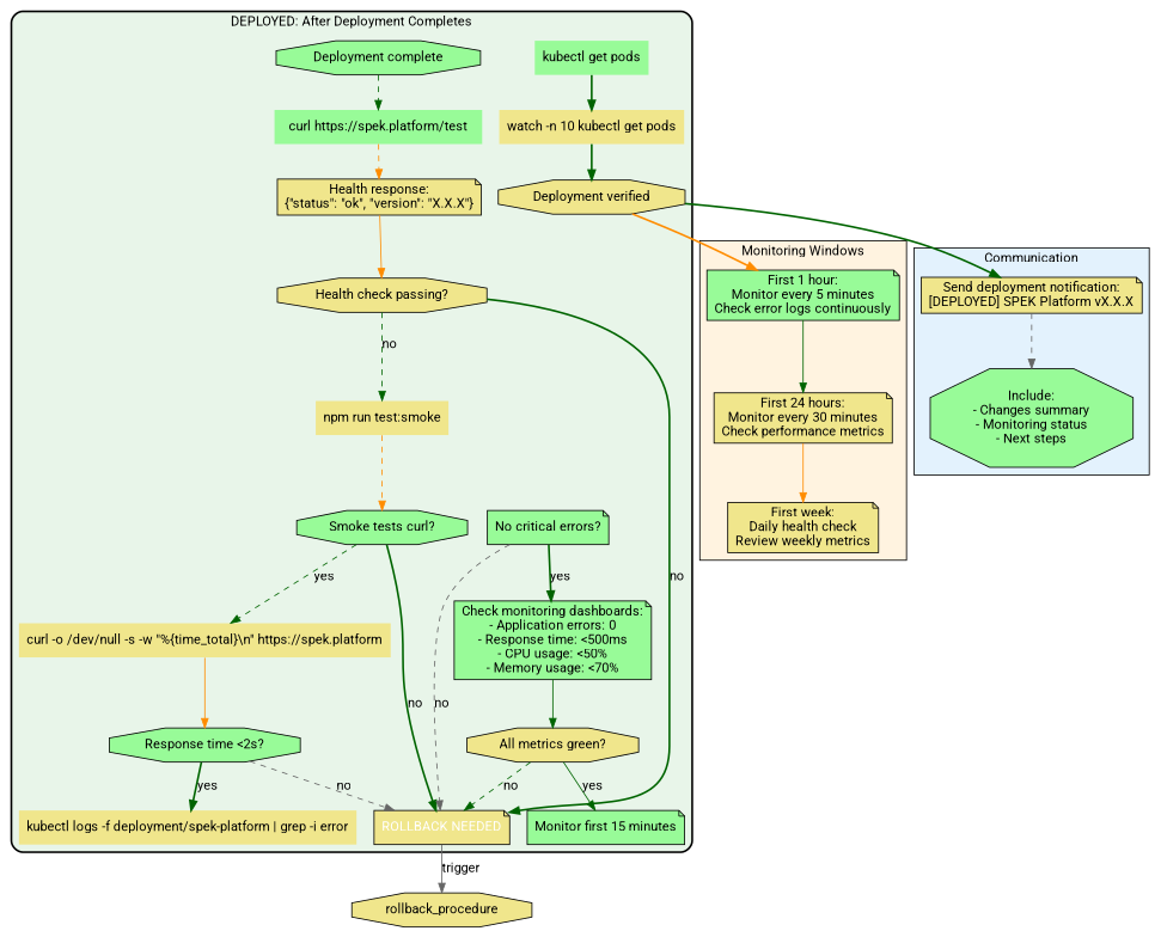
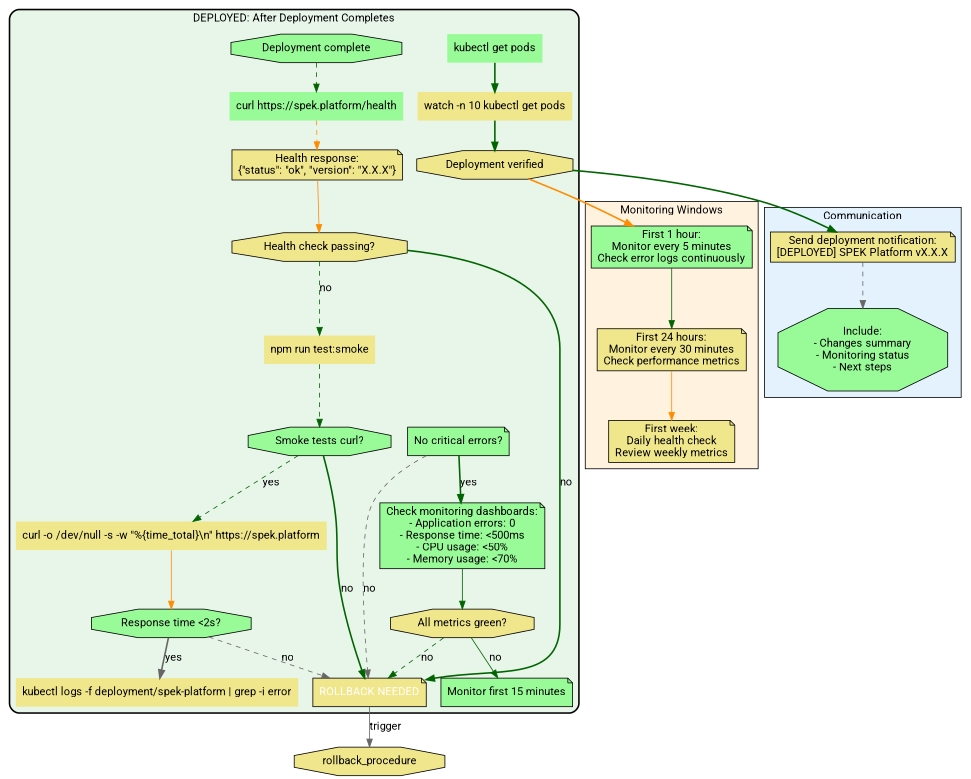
  digraph {
    fontname=Roboto
    rankdir=TB
    node [fillcolor=khaki fontname=Roboto shape=note style=filled]
    edge [color=darkgreen fontname=Roboto style=dashed]
    "Deployment complete" [fillcolor=palegreen shape=octagon]
-   "curl https://spek.platform/health" [fillcolor=palegreen shape=plaintext label="curl https://spek.platform/test"]
+   "curl https://spek.platform/health" [fillcolor=palegreen shape=plaintext]
    "Health response:\n{\"status\": \"ok\", \"version\": \"X.X.X\"}"
    "Health check passing?" [shape=octagon]
    "npm run test:smoke" [shape=plaintext]
    "ROLLBACK NEEDED" [fontcolor=white]
    n7 [fillcolor=palegreen label="Smoke tests curl?" shape=octagon]
    "curl -o /dev/null -s -w \"%{time_total}\\n\" https://spek.platform" [shape=plaintext]
    "Response time <2s?" [fillcolor=palegreen shape=octagon]
    "kubectl logs -f deployment/spek-platform | grep -i error" [shape=plaintext]
    "No critical errors?" [fillcolor=palegreen]
    "Check monitoring dashboards:\n- Application errors: 0\n- Response time: <500ms\n- CPU usage: <50%\n- Memory usage: <70%" [fillcolor=palegreen]
    "All metrics green?" [shape=octagon]
    "Monitor first 15 minutes" [fillcolor=palegreen]
    "kubectl get pods" [fillcolor=palegreen shape=plaintext]
    "watch -n 10 kubectl get pods" [shape=plaintext]
    "Deployment verified" [shape=octagon]
    "First 1 hour:\nMonitor every 5 minutes\nCheck error logs continuously" [fillcolor=palegreen]
    "First 24 hours:\nMonitor every 30 minutes\nCheck performance metrics"
    "First week:\nDaily health check\nReview weekly metrics"
    "Send deployment notification:\n[DEPLOYED] SPEK Platform vX.X.X"
    "Include:\n- Changes summary\n- Monitoring status\n- Next steps" [fillcolor=palegreen shape=octagon]
    rollback_procedure [shape=octagon]
    subgraph cluster_1 {
      bgcolor="#e8f5e9"
      label="DEPLOYED: After Deployment Completes"
      style="rounded,bold"
      "Deployment complete"
      "curl https://spek.platform/health"
      "Health response:\n{\"status\": \"ok\", \"version\": \"X.X.X\"}"
      "Health check passing?"
      "npm run test:smoke"
      "ROLLBACK NEEDED"
      n7
      "curl -o /dev/null -s -w \"%{time_total}\\n\" https://spek.platform"
      "Response time <2s?"
      "kubectl logs -f deployment/spek-platform | grep -i error"
      "No critical errors?"
      "Check monitoring dashboards:\n- Application errors: 0\n- Response time: <500ms\n- CPU usage: <50%\n- Memory usage: <70%"
      "All metrics green?"
      "Monitor first 15 minutes"
      "kubectl get pods"
      "watch -n 10 kubectl get pods"
      "Deployment verified"
    }
    subgraph cluster_2 {
      bgcolor="#fff3e0"
      label="Monitoring Windows"
      "First 1 hour:\nMonitor every 5 minutes\nCheck error logs continuously"
      "First 24 hours:\nMonitor every 30 minutes\nCheck performance metrics"
      "First week:\nDaily health check\nReview weekly metrics"
    }
    subgraph cluster_3 {
      bgcolor="#e3f2fd"
      label=Communication
      "Send deployment notification:\n[DEPLOYED] SPEK Platform vX.X.X"
      "Include:\n- Changes summary\n- Monitoring status\n- Next steps"
    }
    "Deployment complete" -> "curl https://spek.platform/health"
    "curl https://spek.platform/health" -> "Health response:\n{\"status\": \"ok\", \"version\": \"X.X.X\"}" [color=darkorange]
    "Health response:\n{\"status\": \"ok\", \"version\": \"X.X.X\"}" -> "Health check passing?" [color=darkorange style=solid]
    "Health check passing?" -> "npm run test:smoke" [label=no]
    "Health check passing?" -> "ROLLBACK NEEDED" [label=no style=bold]
-   "npm run test:smoke" -> n7 [color=darkorange]
+   "npm run test:smoke" -> n7
    "ROLLBACK NEEDED" -> rollback_procedure [color=gray40 label=trigger style=solid]
    n7 -> "ROLLBACK NEEDED" [label=no style=bold]
    n7 -> "curl -o /dev/null -s -w \"%{time_total}\\n\" https://spek.platform" [label=yes]
    "curl -o /dev/null -s -w \"%{time_total}\\n\" https://spek.platform" -> "Response time <2s?" [color=darkorange style=solid]
    "Response time <2s?" -> "ROLLBACK NEEDED" [color=gray40 label=no]
-   "Response time <2s?" -> "kubectl logs -f deployment/spek-platform | grep -i error" [label=yes style=bold]
+   "Response time <2s?" -> "kubectl logs -f deployment/spek-platform | grep -i error" [color=gray40 label=yes style=bold]
    "No critical errors?" -> "ROLLBACK NEEDED" [color=gray40 label=no]
    "No critical errors?" -> "Check monitoring dashboards:\n- Application errors: 0\n- Response time: <500ms\n- CPU usage: <50%\n- Memory usage: <70%" [label=yes style=bold]
    "Check monitoring dashboards:\n- Application errors: 0\n- Response time: <500ms\n- CPU usage: <50%\n- Memory usage: <70%" -> "All metrics green?" [style=solid]
    "All metrics green?" -> "ROLLBACK NEEDED" [label=no]
-   "All metrics green?" -> "Monitor first 15 minutes" [label=yes style=solid]
+   "All metrics green?" -> "Monitor first 15 minutes" [label=no style=solid]
    "kubectl get pods" -> "watch -n 10 kubectl get pods" [style=bold]
    "watch -n 10 kubectl get pods" -> "Deployment verified" [style=bold]
    "Deployment verified" -> "First 1 hour:\nMonitor every 5 minutes\nCheck error logs continuously" [color=darkorange style=bold]
    "Deployment verified" -> "Send deployment notification:\n[DEPLOYED] SPEK Platform vX.X.X" [style=bold]
    "First 1 hour:\nMonitor every 5 minutes\nCheck error logs continuously" -> "First 24 hours:\nMonitor every 30 minutes\nCheck performance metrics" [style=solid]
    "First 24 hours:\nMonitor every 30 minutes\nCheck performance metrics" -> "First week:\nDaily health check\nReview weekly metrics" [color=darkorange style=solid]
    "Send deployment notification:\n[DEPLOYED] SPEK Platform vX.X.X" -> "Include:\n- Changes summary\n- Monitoring status\n- Next steps" [color=gray40]
  }
